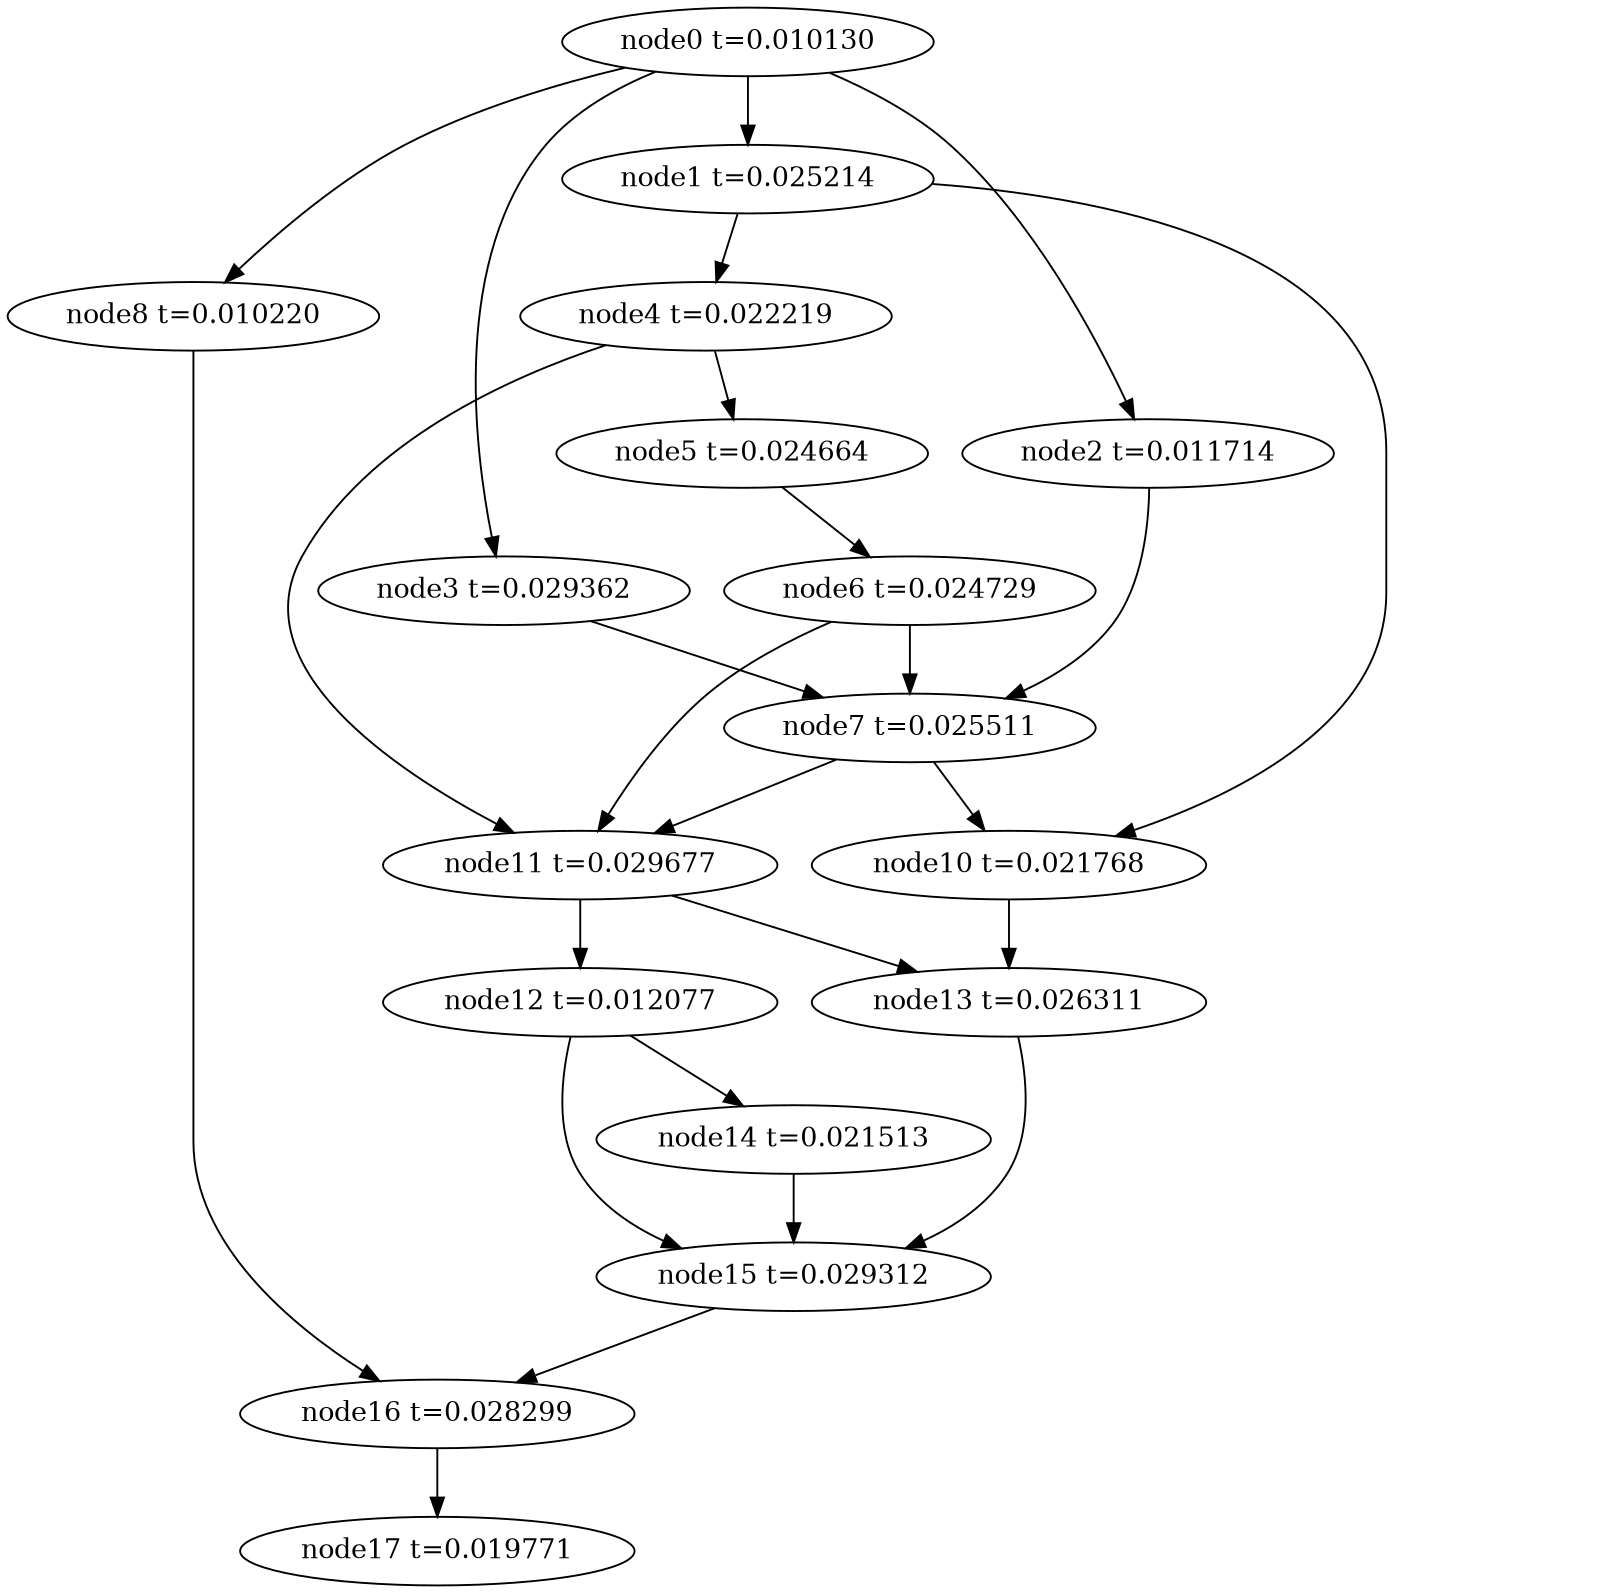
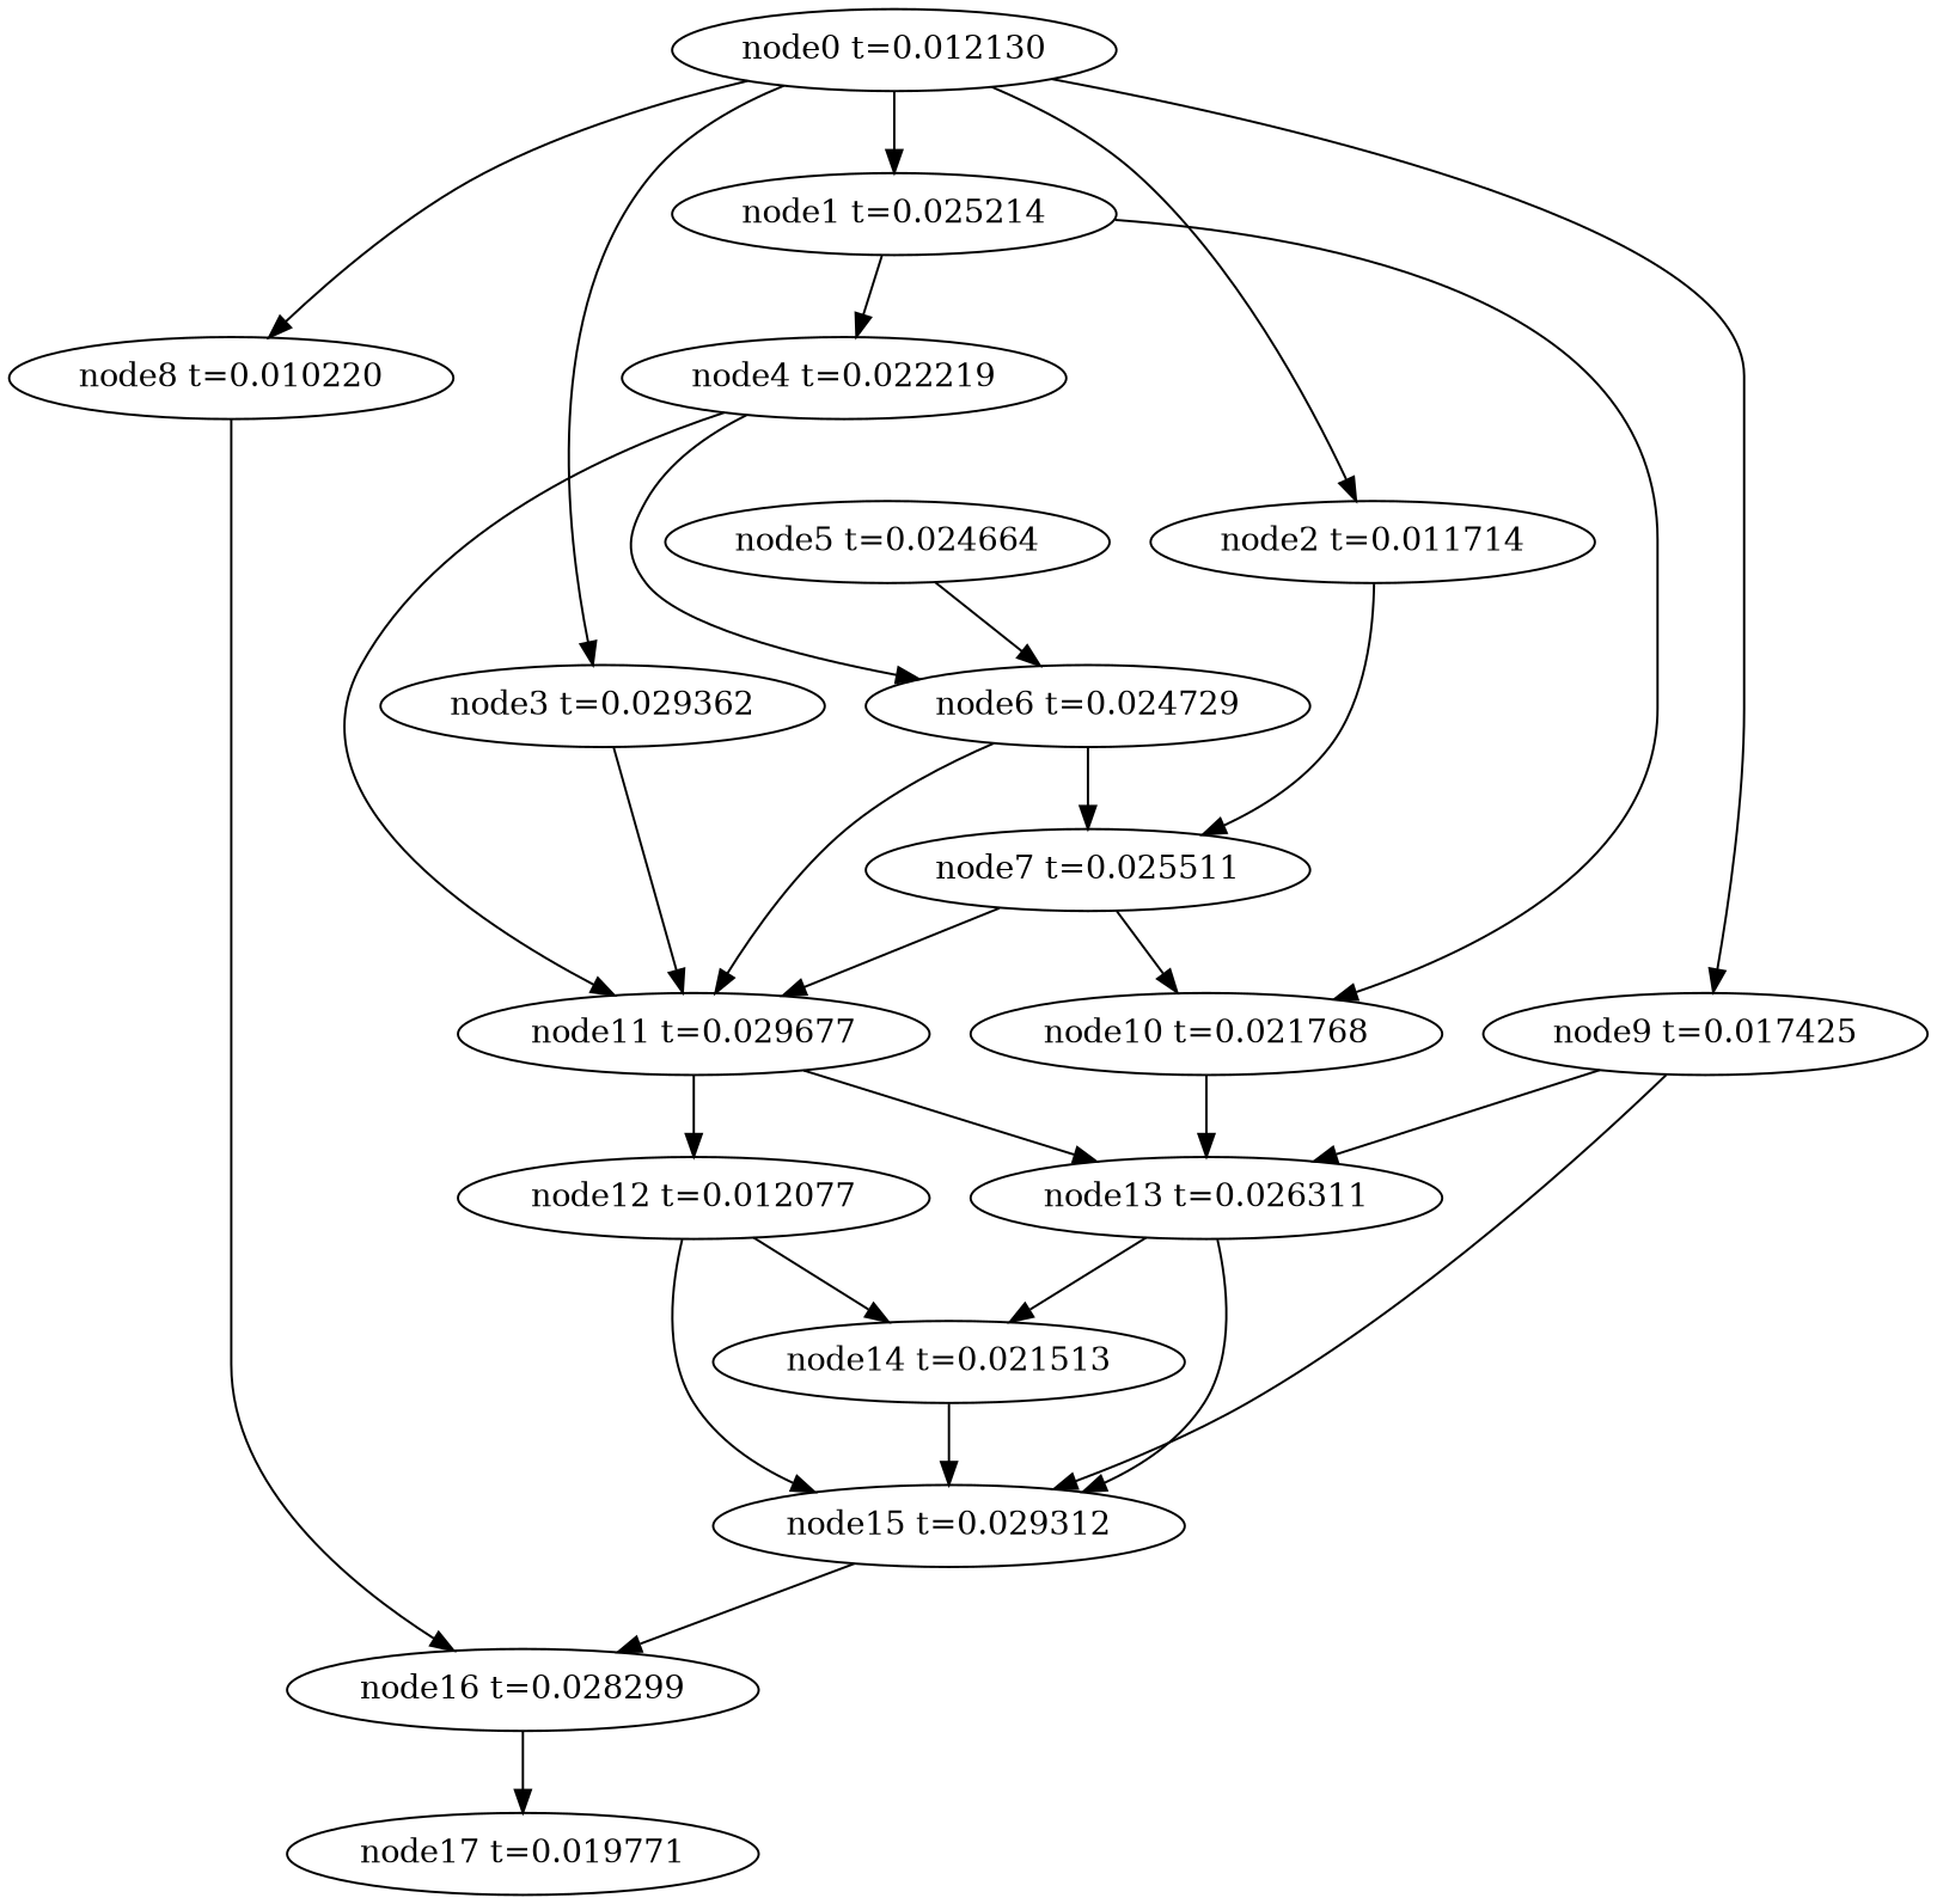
  digraph {
    n1 [label="node17 t=0.019771"]
    n2 [label="node16 t=0.028299"]
    n3 [label="node15 t=0.029312"]
    n4 [label="node14 t=0.021513"]
    n5 [label="node13 t=0.026311"]
    n6 [label="node12 t=0.012077"]
    n7 [label="node11 t=0.029677"]
    n8 [label="node10 t=0.021768"]
+   n9 [label="node9 t=0.017425"]
    n10 [label="node8 t=0.010220"]
    n11 [label="node7 t=0.025511"]
    n12 [label="node6 t=0.024729"]
    n13 [label="node5 t=0.024664"]
    n14 [label="node4 t=0.022219"]
    n15 [label="node3 t=0.029362"]
    n16 [label="node2 t=0.011714"]
    n17 [label="node1 t=0.025214"]
-   n18 [label="node0 t=0.010130"]
+   n18 [label="node0 t=0.012130"]
    n2 -> n1
    n3 -> n2
    n4 -> n3
    n5 -> n3
+   n5 -> n4
    n6 -> n3
    n6 -> n4
    n7 -> n5
    n7 -> n6
    n8 -> n5
+   n9 -> n3
+   n9 -> n5
    n10 -> n2
    n11 -> n7
    n11 -> n8
    n12 -> n7
    n12 -> n11
    n13 -> n12
    n14 -> n7
-   n14 -> n13
-   n15 -> n11
+   n14 -> n12
+   n15 -> n7
    n16 -> n11
    n17 -> n8
    n17 -> n14
+   n18 -> n9
    n18 -> n10
    n18 -> n15
    n18 -> n16
    n18 -> n17
  }
